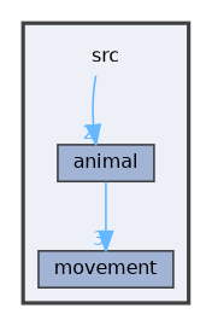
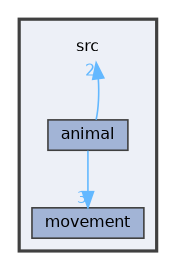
  digraph {
    compound=true
    node [fontname=Helvetica fontsize=10 shape=box color=grey25 fillcolor="#a2b4d6" style=filled]
    edge [color=steelblue1 fontcolor=steelblue1 fontname=Helvetica fontsize=10 labeldistance=1.5 labelfontname=Helvetica labelfontsize=10]
    n1 [height=0.2 label=src shape=plaintext width=0.4 color="" fillcolor="" style=""]
    n2 [height=0.2 label=animal width=0.4]
    n3 [height=0.2 label=movement width=0.4]
    subgraph cluster_1 {
      bgcolor="#edf0f7"
      fontname=Helvetica
      fontsize=10
      pencolor=grey25
      style="filled,bold"
      n1
      n2
      n3
    }
-   n1 -> n2 [headlabel=2]
+   n2 -> n1 [headlabel=2]
    n2 -> n3 [headlabel=3]
  }
